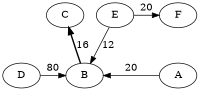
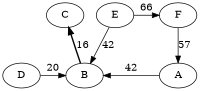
  digraph {
    C
    E
    F
    A
    B
    D
    subgraph sub_1 {
      rank=same
      C
      E
      F
    }
    subgraph sub_2 {
      rank=same
      A
      B
      D
    }
-   E -> F [label=20]
-   E -> B [label=12]
-   A -> B [constraint=false label=20]
+   E -> F [label=66]
+   E -> B [label=42]
+   F -> A [label=57]
+   A -> B [constraint=false label=42]
    B -> C [label=16 style=bold]
-   D -> B [label=80]
+   D -> B [label=20]
  }
